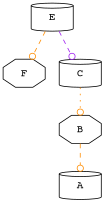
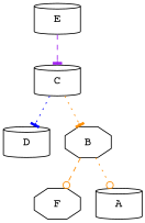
  digraph {
    fontname="Courier Prime"
    node [fontname="Courier Prime" shape=cylinder]
    edge [arrowhead=odot color=darkorange fontname="Courier Prime" style=dashed]
    n1 [label=E]
    n2 [label=F shape=octagon]
    n3 [label=C]
+   n4 [label=D]
    n5 [label=B shape=octagon]
    n6 [label=A]
-   n1 -> n2
-   n1 -> n3 [color=purple]
-   n3 -> n5 [style=dotted]
-   n5 -> n6
+   n5 -> n2
+   n1 -> n3 [arrowhead=tee color=purple]
+   n3 -> n4 [arrowhead=tee color=blue style=dotted]
+   n3 -> n5 [arrowhead=tee style=dotted]
+   n5 -> n6 [style=dotted]
  }
